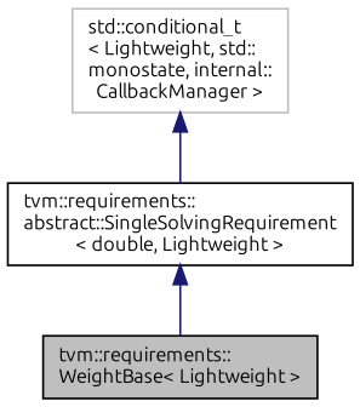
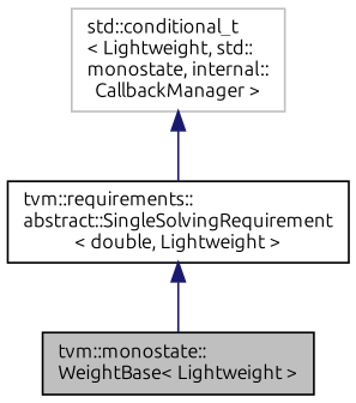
  digraph {
    fontname=Ubuntu
    node [color=black fillcolor=white fontname=Ubuntu fontsize=10 shape=record style=filled]
    edge [color=midnightblue dir=back fontname=Ubuntu fontsize=10 labelfontname=Helvetica labelfontsize=10 style=solid]
-   n1 [fillcolor=grey75 fontcolor=black height=0.2 label="tvm::requirements::\lWeightBase\< Lightweight \>" width=0.4]
+   n1 [fillcolor=grey75 fontcolor=black height=0.2 label="tvm::monostate::\lWeightBase\< Lightweight \>" width=0.4]
    n2 [height=0.2 label="tvm::requirements::\labstract::SingleSolvingRequirement\l\< double, Lightweight \>" width=0.4]
    n3 [color=grey75 height=0.2 label="std::conditional_t\l\< Lightweight, std::\lmonostate, internal::\lCallbackManager \>" width=0.4]
    n2 -> n1
    n3 -> n2
  }
